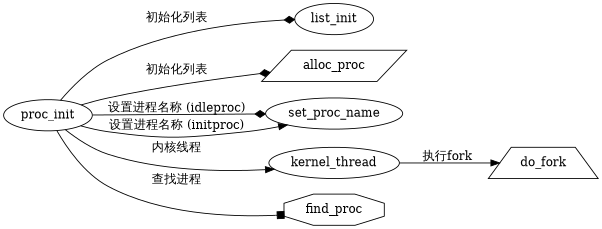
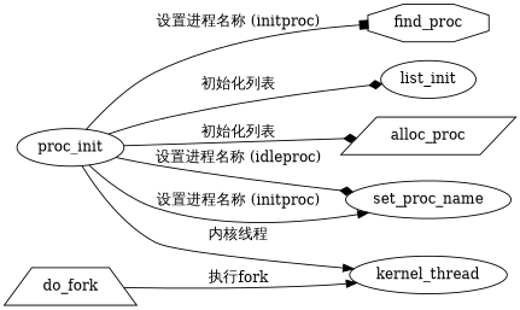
  digraph {
    rankdir=LR
    node [shape=ellipse]
    edge [arrowhead=diamond]
    proc_init
    list_init
    alloc_proc [shape=parallelogram]
    set_proc_name
    kernel_thread
    find_proc [shape=octagon]
    do_fork [shape=trapezium]
    proc_init -> list_init [label="初始化列表"]
    proc_init -> alloc_proc [label="初始化列表"]
    proc_init -> set_proc_name [label="设置进程名称 (idleproc)"]
    proc_init -> set_proc_name [arrowhead=normal label="设置进程名称 (initproc)"]
    proc_init -> kernel_thread [arrowhead=normal label="内核线程"]
-   proc_init -> find_proc [arrowhead=box label="查找进程"]
-   kernel_thread -> do_fork [arrowhead=normal label="执行fork"]
+   proc_init -> find_proc [arrowhead=box label="设置进程名称 (initproc)"]
+   do_fork -> kernel_thread [arrowhead=normal label="执行fork"]
  }
